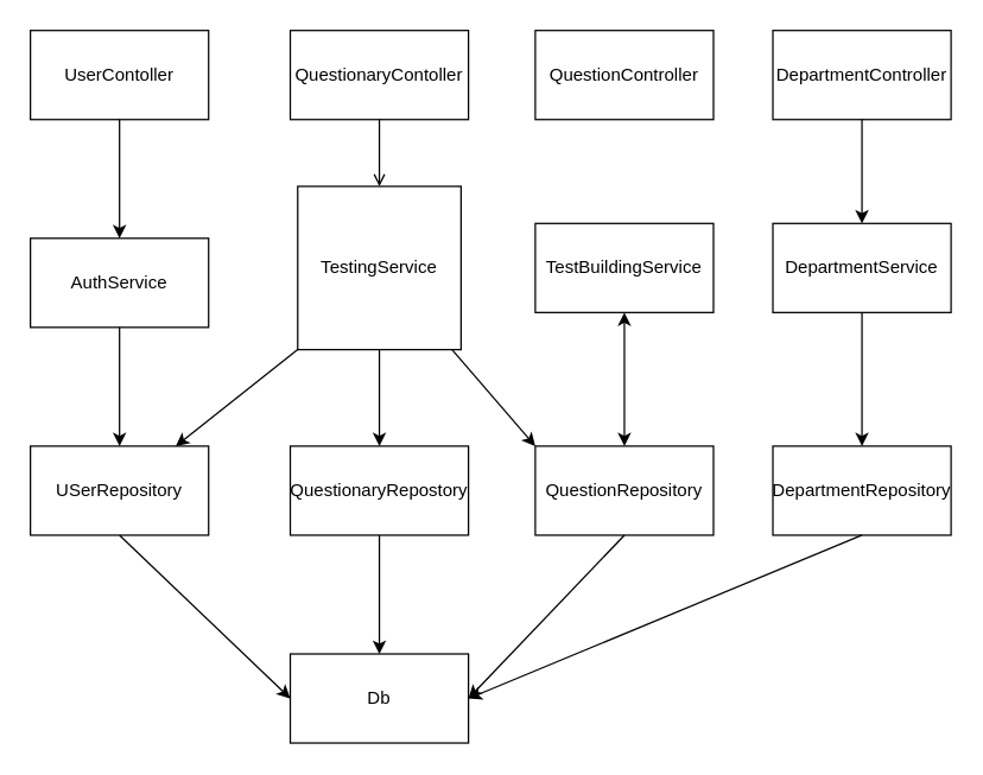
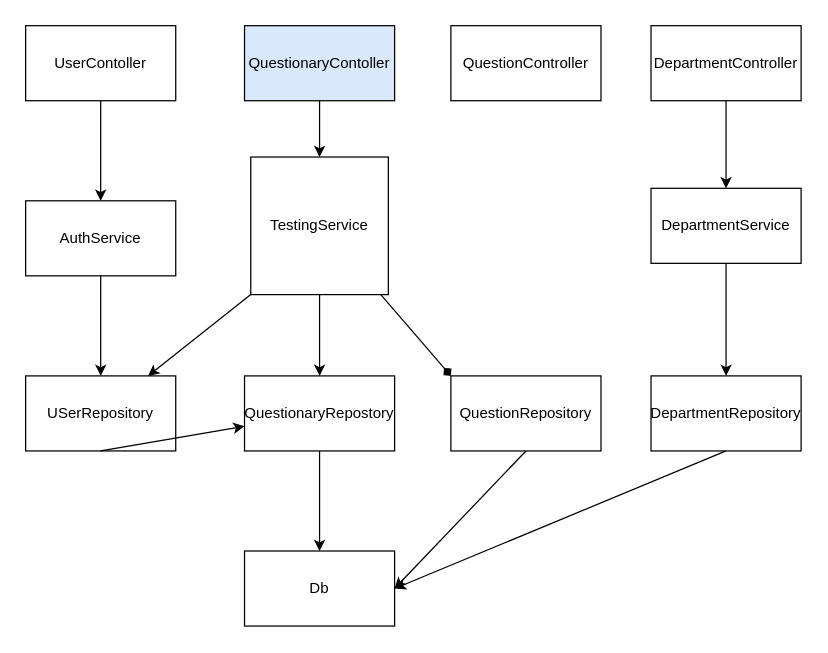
  <mxCell id="0" />
  <mxCell id="1" parent="0" />
  <mxCell id="2" value="UserContoller" style="rounded=0;whiteSpace=wrap;html=1;" parent="1" vertex="1"><mxGeometry x="20" y="20" width="120" height="60" as="geometry" /></mxCell>
- <mxCell id="3" value="QuestionaryContoller" style="rounded=0;whiteSpace=wrap;html=1;" parent="1" vertex="1"><mxGeometry x="195" y="20" width="120" height="60" as="geometry" /></mxCell>
+ <mxCell id="3" value="QuestionaryContoller" style="rounded=0;whiteSpace=wrap;html=1;fillColor=#dae8fc;" parent="1" vertex="1"><mxGeometry x="195" y="20" width="120" height="60" as="geometry" /></mxCell>
  <mxCell id="4" value="QuestionController" style="rounded=0;whiteSpace=wrap;html=1;" parent="1" vertex="1"><mxGeometry x="360" y="20" width="120" height="60" as="geometry" /></mxCell>
  <mxCell id="5" value="TestingService" style="whiteSpace=wrap;html=1;aspect=fixed;" parent="1" vertex="1"><mxGeometry x="200" y="125" width="110" height="110" as="geometry" /></mxCell>
- <mxCell id="6" value="" style="endArrow=open;html=1;rounded=0;entryX=0.5;entryY=0;entryDx=0;entryDy=0;exitX=0.5;exitY=1;exitDx=0;exitDy=0;" parent="1" source="3" target="5" edge="1"><mxGeometry width="50" height="50" relative="1" as="geometry"><mxPoint x="260" y="90" as="sourcePoint" /><mxPoint x="520" y="300" as="targetPoint" /></mxGeometry></mxCell>
+ <mxCell id="6" value="" style="endArrow=classic;html=1;rounded=0;entryX=0.5;entryY=0;entryDx=0;entryDy=0;exitX=0.5;exitY=1;exitDx=0;exitDy=0;" parent="1" source="3" target="5" edge="1"><mxGeometry width="50" height="50" relative="1" as="geometry"><mxPoint x="260" y="90" as="sourcePoint" /><mxPoint x="520" y="300" as="targetPoint" /></mxGeometry></mxCell>
  <mxCell id="7" value="AuthService" style="rounded=0;whiteSpace=wrap;html=1;" parent="1" vertex="1"><mxGeometry x="20" y="160" width="120" height="60" as="geometry" /></mxCell>
- <mxCell id="8" value="TestBuildingService" style="rounded=0;whiteSpace=wrap;html=1;" parent="1" vertex="1"><mxGeometry x="360" y="150" width="120" height="60" as="geometry" /></mxCell>
  <mxCell id="9" value="USerRepository" style="rounded=0;whiteSpace=wrap;html=1;" parent="1" vertex="1"><mxGeometry x="20" y="300" width="120" height="60" as="geometry" /></mxCell>
  <mxCell id="10" value="QuestionaryRepostory" style="rounded=0;whiteSpace=wrap;html=1;" parent="1" vertex="1"><mxGeometry x="195" y="300" width="120" height="60" as="geometry" /></mxCell>
  <mxCell id="11" value="QuestionRepository" style="rounded=0;whiteSpace=wrap;html=1;" parent="1" vertex="1"><mxGeometry x="360" y="300" width="120" height="60" as="geometry" /></mxCell>
  <mxCell id="12" value="" style="endArrow=classic;html=1;rounded=0;exitX=0.5;exitY=1;exitDx=0;exitDy=0;" parent="1" source="2" target="7" edge="1"><mxGeometry width="50" height="50" relative="1" as="geometry"><mxPoint x="470" y="350" as="sourcePoint" /><mxPoint x="520" y="300" as="targetPoint" /></mxGeometry></mxCell>
  <mxCell id="13" value="" style="endArrow=classic;html=1;rounded=0;entryX=0.5;entryY=0;entryDx=0;entryDy=0;exitX=0.5;exitY=1;exitDx=0;exitDy=0;" parent="1" source="5" target="10" edge="1"><mxGeometry width="50" height="50" relative="1" as="geometry"><mxPoint x="260" y="240" as="sourcePoint" /><mxPoint x="305" y="230" as="targetPoint" /></mxGeometry></mxCell>
  <mxCell id="14" value="" style="endArrow=classic;html=1;rounded=0;exitX=0.5;exitY=1;exitDx=0;exitDy=0;" parent="1" source="7" target="9" edge="1"><mxGeometry width="50" height="50" relative="1" as="geometry"><mxPoint x="60" y="280" as="sourcePoint" /><mxPoint x="110" y="230" as="targetPoint" /></mxGeometry></mxCell>
- <mxCell id="15" value="" style="endArrow=classic;startArrow=classic;html=1;rounded=0;exitX=0.5;exitY=0;exitDx=0;exitDy=0;" parent="1" source="11" target="8" edge="1"><mxGeometry width="50" height="50" relative="1" as="geometry"><mxPoint x="400" y="270" as="sourcePoint" /><mxPoint x="450" y="220" as="targetPoint" /></mxGeometry></mxCell>
- <mxCell id="16" value="" style="endArrow=classic;html=1;rounded=0;exitX=0.945;exitY=1;exitDx=0;exitDy=0;exitPerimeter=0;entryX=0;entryY=0;entryDx=0;entryDy=0;" parent="1" source="5" target="11" edge="1"><mxGeometry width="50" height="50" relative="1" as="geometry"><mxPoint x="470" y="350" as="sourcePoint" /><mxPoint x="520" y="300" as="targetPoint" /></mxGeometry></mxCell>
+ <mxCell id="16" value="" style="endArrow=diamond;html=1;rounded=0;exitX=0.945;exitY=1;exitDx=0;exitDy=0;exitPerimeter=0;entryX=0;entryY=0;entryDx=0;entryDy=0;" parent="1" source="5" target="11" edge="1"><mxGeometry width="50" height="50" relative="1" as="geometry"><mxPoint x="470" y="350" as="sourcePoint" /><mxPoint x="520" y="300" as="targetPoint" /></mxGeometry></mxCell>
  <mxCell id="17" value="" style="endArrow=classic;html=1;rounded=0;exitX=0;exitY=1;exitDx=0;exitDy=0;" parent="1" source="5" target="9" edge="1"><mxGeometry width="50" height="50" relative="1" as="geometry"><mxPoint x="470" y="350" as="sourcePoint" /><mxPoint x="520" y="300" as="targetPoint" /></mxGeometry></mxCell>
  <mxCell id="18" value="Db" style="rounded=0;whiteSpace=wrap;html=1;" parent="1" vertex="1"><mxGeometry x="195" y="440" width="120" height="60" as="geometry" /></mxCell>
  <mxCell id="19" value="" style="endArrow=classic;html=1;rounded=0;exitX=0.5;exitY=1;exitDx=0;exitDy=0;entryX=1;entryY=0.5;entryDx=0;entryDy=0;" parent="1" source="11" target="18" edge="1"><mxGeometry width="50" height="50" relative="1" as="geometry"><mxPoint x="470" y="350" as="sourcePoint" /><mxPoint x="520" y="300" as="targetPoint" /></mxGeometry></mxCell>
  <mxCell id="20" value="" style="endArrow=classic;html=1;rounded=0;exitX=0.5;exitY=1;exitDx=0;exitDy=0;entryX=0.5;entryY=0;entryDx=0;entryDy=0;" parent="1" source="10" target="18" edge="1"><mxGeometry width="50" height="50" relative="1" as="geometry"><mxPoint x="470" y="350" as="sourcePoint" /><mxPoint x="520" y="300" as="targetPoint" /></mxGeometry></mxCell>
- <mxCell id="21" value="" style="endArrow=classic;html=1;rounded=0;exitX=0.5;exitY=1;exitDx=0;exitDy=0;entryX=0;entryY=0.5;entryDx=0;entryDy=0;" parent="1" source="9" target="18" edge="1"><mxGeometry width="50" height="50" relative="1" as="geometry"><mxPoint x="470" y="350" as="sourcePoint" /><mxPoint x="520" y="300" as="targetPoint" /></mxGeometry></mxCell>
+ <mxCell id="21" value="" style="endArrow=classic;html=1;rounded=0;exitX=0.5;exitY=1;exitDx=0;exitDy=0;" parent="1" source="9" target="10" edge="1"><mxGeometry width="50" height="50" relative="1" as="geometry"><mxPoint x="470" y="350" as="sourcePoint" /><mxPoint x="520" y="300" as="targetPoint" /></mxGeometry></mxCell>
  <mxCell id="22" value="DepartmentController" style="rounded=0;whiteSpace=wrap;html=1;" parent="1" vertex="1"><mxGeometry x="520" y="20" width="120" height="60" as="geometry" /></mxCell>
  <mxCell id="23" value="DepartmentRepository" style="rounded=0;whiteSpace=wrap;html=1;" parent="1" vertex="1"><mxGeometry x="520" y="300" width="120" height="60" as="geometry" /></mxCell>
  <mxCell id="24" value="DepartmentService" style="rounded=0;whiteSpace=wrap;html=1;" parent="1" vertex="1"><mxGeometry x="520" y="150" width="120" height="60" as="geometry" /></mxCell>
  <mxCell id="25" value="" style="endArrow=classic;html=1;rounded=0;exitX=0.5;exitY=1;exitDx=0;exitDy=0;entryX=1;entryY=0.5;entryDx=0;entryDy=0;" parent="1" source="23" target="18" edge="1"><mxGeometry width="50" height="50" relative="1" as="geometry"><mxPoint x="440" y="350" as="sourcePoint" /><mxPoint x="490" y="300" as="targetPoint" /></mxGeometry></mxCell>
  <mxCell id="26" value="" style="endArrow=classic;html=1;rounded=0;exitX=0.5;exitY=1;exitDx=0;exitDy=0;entryX=0.5;entryY=0;entryDx=0;entryDy=0;" parent="1" source="22" target="24" edge="1"><mxGeometry width="50" height="50" relative="1" as="geometry"><mxPoint x="440" y="350" as="sourcePoint" /><mxPoint x="490" y="300" as="targetPoint" /></mxGeometry></mxCell>
  <mxCell id="27" value="" style="endArrow=classic;html=1;rounded=0;exitX=0.5;exitY=1;exitDx=0;exitDy=0;entryX=0.5;entryY=0;entryDx=0;entryDy=0;" parent="1" source="24" target="23" edge="1"><mxGeometry width="50" height="50" relative="1" as="geometry"><mxPoint x="440" y="350" as="sourcePoint" /><mxPoint x="490" y="300" as="targetPoint" /></mxGeometry></mxCell>
